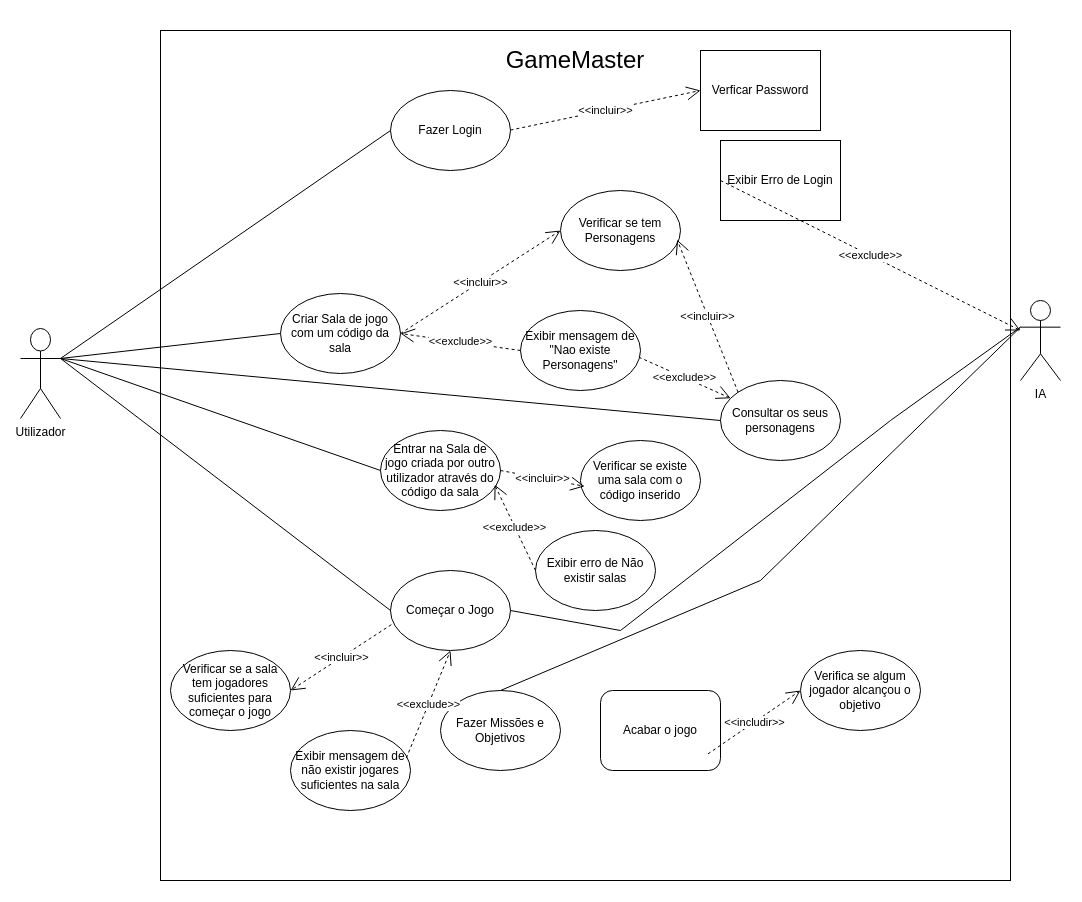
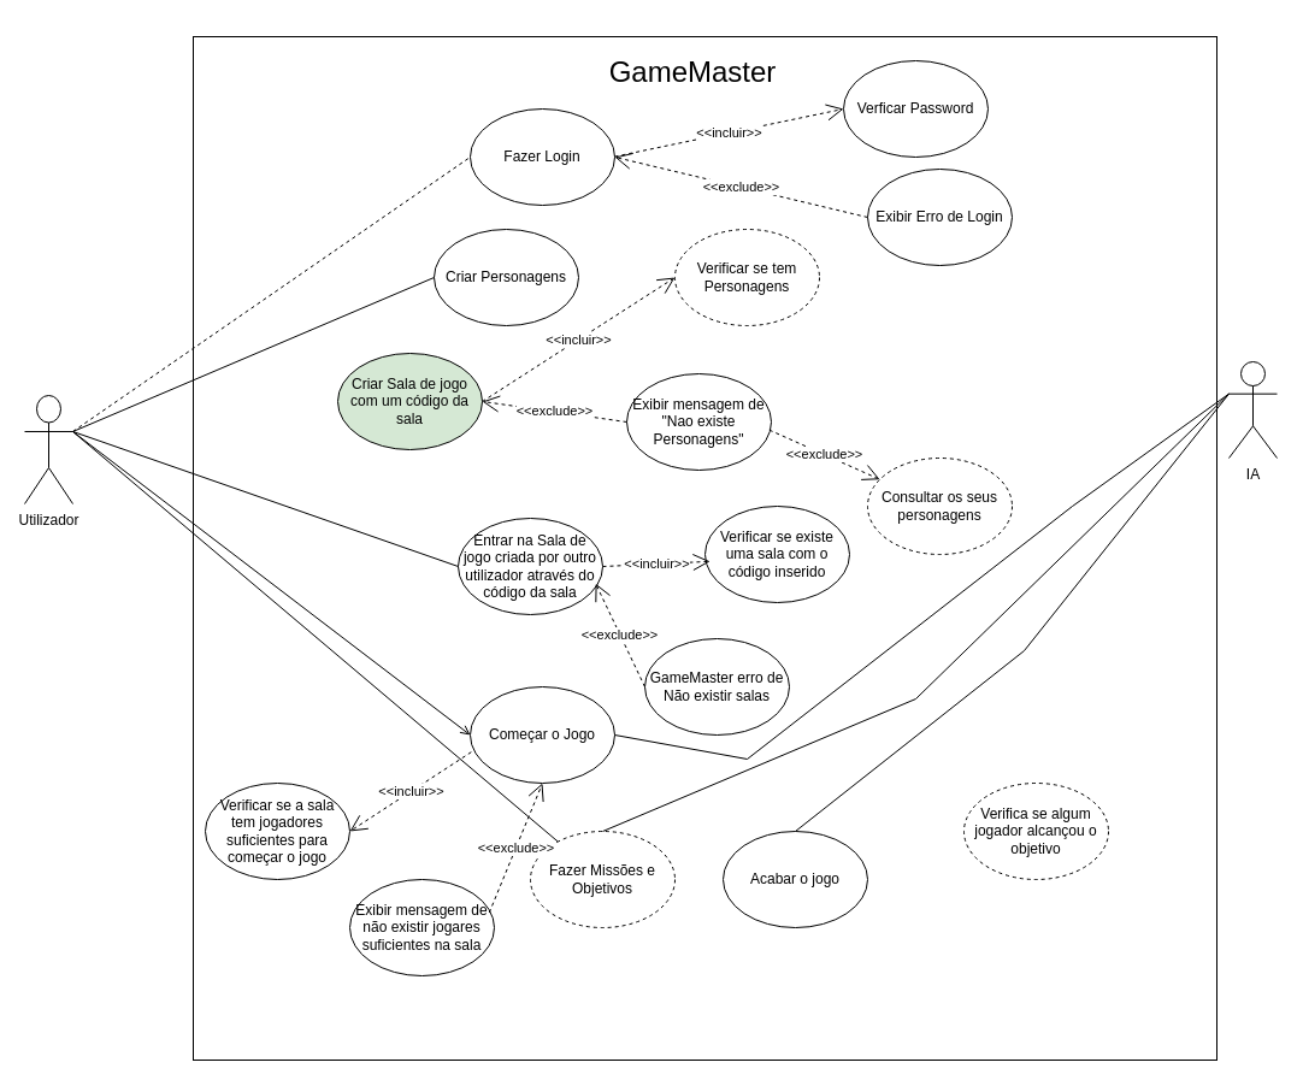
  <mxCell id="0" />
  <mxCell id="1" parent="0" />
  <mxCell id="2" value="" style="whiteSpace=wrap;html=1;aspect=fixed;verticalAlign=bottom;" vertex="1" parent="1"><mxGeometry x="160" y="30" width="850" height="850" as="geometry" /></mxCell>
  <mxCell id="3" value="Utilizador" style="shape=umlActor;verticalLabelPosition=bottom;verticalAlign=top;html=1;outlineConnect=0;" vertex="1" parent="1"><mxGeometry x="20" y="328" width="40" height="90" as="geometry" /></mxCell>
  <mxCell id="4" value="IA" style="shape=umlActor;verticalLabelPosition=bottom;verticalAlign=top;html=1;outlineConnect=0;" vertex="1" parent="1"><mxGeometry x="1020" y="300" width="40" height="80" as="geometry" /></mxCell>
  <mxCell id="5" value="Fazer Login" style="ellipse;whiteSpace=wrap;html=1;" vertex="1" parent="1"><mxGeometry x="390" y="90" width="120" height="80" as="geometry" /></mxCell>
- <mxCell id="7" value="Criar Sala de jogo com um código da sala" style="ellipse;whiteSpace=wrap;html=1;" vertex="1" parent="1"><mxGeometry x="280" y="293" width="120" height="80" as="geometry" /></mxCell>
+ <mxCell id="6" value="Criar Personagens" style="ellipse;whiteSpace=wrap;html=1;" vertex="1" parent="1"><mxGeometry x="360" y="190" width="120" height="80" as="geometry" /></mxCell>
+ <mxCell id="7" value="Criar Sala de jogo com um código da sala" style="ellipse;whiteSpace=wrap;html=1;fillColor=#d5e8d4;" vertex="1" parent="1"><mxGeometry x="280" y="293" width="120" height="80" as="geometry" /></mxCell>
  <mxCell id="8" value="Entrar na Sala de jogo criada por outro utilizador através do código da sala" style="ellipse;whiteSpace=wrap;html=1;" vertex="1" parent="1"><mxGeometry x="380" y="430" width="120" height="80" as="geometry" /></mxCell>
  <mxCell id="9" value="Começar o Jogo" style="ellipse;whiteSpace=wrap;html=1;" vertex="1" parent="1"><mxGeometry x="390" y="570" width="120" height="80" as="geometry" /></mxCell>
- <mxCell id="10" value="Acabar o jogo" style="whiteSpace=wrap;html=1;rounded=1;" vertex="1" parent="1"><mxGeometry x="600" y="690" width="120" height="80" as="geometry" /></mxCell>
- <mxCell id="11" value="" style="endArrow=none;html=1;rounded=0;entryX=0;entryY=0.5;entryDx=0;entryDy=0;exitX=1;exitY=0.333;exitDx=0;exitDy=0;exitPerimeter=0;" edge="1" parent="1" source="3" target="5"><mxGeometry width="50" height="50" relative="1" as="geometry"><mxPoint x="120" y="160" as="sourcePoint" /><mxPoint x="170" y="110" as="targetPoint" /></mxGeometry></mxCell>
- <mxCell id="13" value="" style="endArrow=none;html=1;rounded=0;entryX=0;entryY=0.5;entryDx=0;entryDy=0;exitX=1;exitY=0.333;exitDx=0;exitDy=0;exitPerimeter=0;" edge="1" parent="1" source="3" target="7"><mxGeometry width="50" height="50" relative="1" as="geometry"><mxPoint x="120" y="235" as="sourcePoint" /><mxPoint x="390" y="305" as="targetPoint" /></mxGeometry></mxCell>
- <mxCell id="14" value="Consultar os seus personagens" style="ellipse;whiteSpace=wrap;html=1;" vertex="1" parent="1"><mxGeometry x="720" y="380" width="120" height="80" as="geometry" /></mxCell>
- <mxCell id="15" value="" style="endArrow=none;html=1;rounded=0;entryX=0;entryY=0.5;entryDx=0;entryDy=0;exitX=1;exitY=0.333;exitDx=0;exitDy=0;exitPerimeter=0;" edge="1" parent="1" source="3" target="14"><mxGeometry width="50" height="50" relative="1" as="geometry"><mxPoint x="120" y="230" as="sourcePoint" /><mxPoint x="390" y="423" as="targetPoint" /></mxGeometry></mxCell>
- <mxCell id="16" value="" style="endArrow=none;html=1;rounded=0;entryX=0;entryY=0.5;entryDx=0;entryDy=0;exitX=1;exitY=0.333;exitDx=0;exitDy=0;exitPerimeter=0;" edge="1" parent="1" source="3" target="9"><mxGeometry width="50" height="50" relative="1" as="geometry"><mxPoint x="140" y="280" as="sourcePoint" /><mxPoint x="410" y="470" as="targetPoint" /></mxGeometry></mxCell>
- <mxCell id="18" value="Fazer Missões e Objetivos" style="ellipse;whiteSpace=wrap;html=1;" vertex="1" parent="1"><mxGeometry x="440" y="690" width="120" height="80" as="geometry" /></mxCell>
+ <mxCell id="10" value="Acabar o jogo" style="ellipse;whiteSpace=wrap;html=1;" vertex="1" parent="1"><mxGeometry x="600" y="690" width="120" height="80" as="geometry" /></mxCell>
+ <mxCell id="11" value="" style="endArrow=none;html=1;rounded=0;entryX=0;entryY=0.5;entryDx=0;entryDy=0;exitX=1;exitY=0.333;exitDx=0;exitDy=0;exitPerimeter=0;dashed=1;" edge="1" parent="1" source="3" target="5"><mxGeometry width="50" height="50" relative="1" as="geometry"><mxPoint x="120" y="160" as="sourcePoint" /><mxPoint x="170" y="110" as="targetPoint" /></mxGeometry></mxCell>
+ <mxCell id="12" value="" style="endArrow=none;html=1;rounded=0;entryX=0;entryY=0.5;entryDx=0;entryDy=0;exitX=1;exitY=0.333;exitDx=0;exitDy=0;exitPerimeter=0;" edge="1" parent="1" source="3" target="6"><mxGeometry width="50" height="50" relative="1" as="geometry"><mxPoint x="120" y="160" as="sourcePoint" /><mxPoint x="390" y="230" as="targetPoint" /></mxGeometry></mxCell>
+ <mxCell id="14" value="Consultar os seus personagens" style="ellipse;whiteSpace=wrap;html=1;dashed=1;" vertex="1" parent="1"><mxGeometry x="720" y="380" width="120" height="80" as="geometry" /></mxCell>
+ <mxCell id="15" value="" style="endArrow=none;html=1;rounded=0;exitX=1;exitY=0.333;exitDx=0;exitDy=0;exitPerimeter=0;" edge="1" parent="1" source="3" target="18"><mxGeometry width="50" height="50" relative="1" as="geometry"><mxPoint x="120" y="230" as="sourcePoint" /><mxPoint x="390" y="423" as="targetPoint" /></mxGeometry></mxCell>
+ <mxCell id="16" value="" style="endArrow=open;html=1;rounded=0;entryX=0;entryY=0.5;entryDx=0;entryDy=0;exitX=1;exitY=0.333;exitDx=0;exitDy=0;exitPerimeter=0;" edge="1" parent="1" source="3" target="9"><mxGeometry width="50" height="50" relative="1" as="geometry"><mxPoint x="140" y="280" as="sourcePoint" /><mxPoint x="410" y="470" as="targetPoint" /></mxGeometry></mxCell>
+ <mxCell id="17" value="" style="endArrow=none;html=1;rounded=0;exitX=0.5;exitY=0;exitDx=0;exitDy=0;entryX=0;entryY=0.333;entryDx=0;entryDy=0;entryPerimeter=0;" edge="1" parent="1" source="10" target="4"><mxGeometry width="50" height="50" relative="1" as="geometry"><mxPoint x="740" y="310" as="sourcePoint" /><mxPoint x="790" y="260" as="targetPoint" /><Array as="points"><mxPoint x="850" y="540" /></Array></mxGeometry></mxCell>
+ <mxCell id="18" value="Fazer Missões e Objetivos" style="ellipse;whiteSpace=wrap;html=1;dashed=1;" vertex="1" parent="1"><mxGeometry x="440" y="690" width="120" height="80" as="geometry" /></mxCell>
  <mxCell id="19" value="" style="endArrow=none;html=1;rounded=0;exitX=0.5;exitY=0;exitDx=0;exitDy=0;entryX=0;entryY=0.333;entryDx=0;entryDy=0;entryPerimeter=0;" edge="1" parent="1" source="18" target="4"><mxGeometry width="50" height="50" relative="1" as="geometry"><mxPoint x="570" y="680" as="sourcePoint" /><mxPoint x="610" y="210" as="targetPoint" /><Array as="points"><mxPoint x="760" y="580" /></Array></mxGeometry></mxCell>
- <mxCell id="20" value="Verficar Password" style="whiteSpace=wrap;html=1;rounded=0;" vertex="1" parent="1"><mxGeometry x="700" y="50" width="120" height="80" as="geometry" /></mxCell>
- <mxCell id="21" value="Exibir Erro de Login" style="whiteSpace=wrap;html=1;rounded=0;" vertex="1" parent="1"><mxGeometry x="720" y="140" width="120" height="80" as="geometry" /></mxCell>
- <mxCell id="22" value="Verificar se tem Personagens" style="ellipse;whiteSpace=wrap;html=1;" vertex="1" parent="1"><mxGeometry x="560" y="190" width="120" height="80" as="geometry" /></mxCell>
+ <mxCell id="20" value="Verficar Password" style="ellipse;whiteSpace=wrap;html=1;" vertex="1" parent="1"><mxGeometry x="700" y="50" width="120" height="80" as="geometry" /></mxCell>
+ <mxCell id="21" value="Exibir Erro de Login" style="ellipse;whiteSpace=wrap;html=1;" vertex="1" parent="1"><mxGeometry x="720" y="140" width="120" height="80" as="geometry" /></mxCell>
+ <mxCell id="22" value="Verificar se tem Personagens" style="ellipse;whiteSpace=wrap;html=1;dashed=1;" vertex="1" parent="1"><mxGeometry x="560" y="190" width="120" height="80" as="geometry" /></mxCell>
  <mxCell id="23" value="Exibir mensagem de &quot;Nao existe Personagens&quot;" style="ellipse;whiteSpace=wrap;html=1;" vertex="1" parent="1"><mxGeometry x="520" y="310" width="120" height="80" as="geometry" /></mxCell>
- <mxCell id="24" value="Verificar se existe uma sala com o código inserido" style="ellipse;whiteSpace=wrap;html=1;" vertex="1" parent="1"><mxGeometry x="580" y="440" width="120" height="80" as="geometry" /></mxCell>
- <mxCell id="25" value="Exibir erro de Não existir salas" style="ellipse;whiteSpace=wrap;html=1;" vertex="1" parent="1"><mxGeometry x="535" y="530" width="120" height="80" as="geometry" /></mxCell>
+ <mxCell id="24" value="Verificar se existe uma sala com o código inserido" style="ellipse;whiteSpace=wrap;html=1;" vertex="1" parent="1"><mxGeometry x="585" y="420" width="120" height="80" as="geometry" /></mxCell>
+ <mxCell id="25" value="GameMaster erro de Não existir salas" style="ellipse;whiteSpace=wrap;html=1;" vertex="1" parent="1"><mxGeometry x="535" y="530" width="120" height="80" as="geometry" /></mxCell>
  <mxCell id="26" value="Verificar se a sala tem jogadores suficientes para começar o jogo" style="ellipse;whiteSpace=wrap;html=1;" vertex="1" parent="1"><mxGeometry x="170" y="650" width="120" height="80" as="geometry" /></mxCell>
  <mxCell id="27" value="Exibir mensagem de não existir jogares suficientes na sala" style="ellipse;whiteSpace=wrap;html=1;" vertex="1" parent="1"><mxGeometry x="290" y="730" width="120" height="80" as="geometry" /></mxCell>
  <mxCell id="28" value="&amp;lt;&amp;lt;incluir&amp;gt;&amp;gt;" style="endArrow=open;endSize=12;dashed=1;html=1;rounded=0;entryX=0;entryY=0.5;entryDx=0;entryDy=0;" edge="1" parent="1" target="20"><mxGeometry x="-0.005" width="160" relative="1" as="geometry"><mxPoint x="510" y="129.58" as="sourcePoint" /><mxPoint x="630" y="130" as="targetPoint" /><mxPoint as="offset" /></mxGeometry></mxCell>
- <mxCell id="29" value="&amp;lt;&amp;lt;exclude&amp;gt;&amp;gt;" style="endArrow=open;endSize=12;dashed=1;html=1;rounded=0;exitX=0;exitY=0.5;exitDx=0;exitDy=0;" edge="1" parent="1" source="21" target="4"><mxGeometry width="160" relative="1" as="geometry"><mxPoint x="500" y="380" as="sourcePoint" /><mxPoint x="660" y="380" as="targetPoint" /></mxGeometry></mxCell>
+ <mxCell id="29" value="&amp;lt;&amp;lt;exclude&amp;gt;&amp;gt;" style="endArrow=open;endSize=12;dashed=1;html=1;rounded=0;entryX=1;entryY=0.5;entryDx=0;entryDy=0;exitX=0;exitY=0.5;exitDx=0;exitDy=0;" edge="1" parent="1" source="21" target="5"><mxGeometry width="160" relative="1" as="geometry"><mxPoint x="500" y="380" as="sourcePoint" /><mxPoint x="660" y="380" as="targetPoint" /></mxGeometry></mxCell>
  <mxCell id="30" value="&amp;lt;&amp;lt;incluir&amp;gt;&amp;gt;" style="endArrow=open;endSize=12;dashed=1;html=1;rounded=0;entryX=0;entryY=0.5;entryDx=0;entryDy=0;exitX=1;exitY=0.5;exitDx=0;exitDy=0;" edge="1" parent="1" source="7" target="22"><mxGeometry width="160" relative="1" as="geometry"><mxPoint x="400" y="430" as="sourcePoint" /><mxPoint x="560" y="430" as="targetPoint" /></mxGeometry></mxCell>
  <mxCell id="31" value="&amp;lt;&amp;lt;exclude&amp;gt;&amp;gt;" style="endArrow=open;endSize=12;dashed=1;html=1;rounded=0;entryX=1;entryY=0.5;entryDx=0;entryDy=0;exitX=0;exitY=0.5;exitDx=0;exitDy=0;" edge="1" parent="1" source="23" target="7"><mxGeometry width="160" relative="1" as="geometry"><mxPoint x="440" y="320" as="sourcePoint" /><mxPoint x="600" y="320" as="targetPoint" /></mxGeometry></mxCell>
  <mxCell id="32" value="&amp;lt;&amp;lt;incluir&amp;gt;&amp;gt;" style="endArrow=open;endSize=12;dashed=1;html=1;rounded=0;entryX=0.035;entryY=0.573;entryDx=0;entryDy=0;entryPerimeter=0;exitX=1;exitY=0.5;exitDx=0;exitDy=0;" edge="1" parent="1" source="8" target="24"><mxGeometry width="160" relative="1" as="geometry"><mxPoint x="500" y="470" as="sourcePoint" /><mxPoint x="660" y="470" as="targetPoint" /></mxGeometry></mxCell>
  <mxCell id="33" value="&amp;lt;&amp;lt;exclude&amp;gt;&amp;gt;" style="endArrow=open;endSize=12;dashed=1;html=1;rounded=0;entryX=0.951;entryY=0.677;entryDx=0;entryDy=0;entryPerimeter=0;exitX=0;exitY=0.5;exitDx=0;exitDy=0;" edge="1" parent="1" source="25" target="8"><mxGeometry width="160" relative="1" as="geometry"><mxPoint x="500" y="490" as="sourcePoint" /><mxPoint x="660" y="490" as="targetPoint" /></mxGeometry></mxCell>
  <mxCell id="34" value="&amp;lt;&amp;lt;incluir&amp;gt;&amp;gt;" style="endArrow=open;endSize=12;dashed=1;html=1;rounded=0;entryX=1;entryY=0.5;entryDx=0;entryDy=0;exitX=0.007;exitY=0.677;exitDx=0;exitDy=0;exitPerimeter=0;" edge="1" parent="1" source="9" target="26"><mxGeometry width="160" relative="1" as="geometry"><mxPoint x="500" y="490" as="sourcePoint" /><mxPoint x="660" y="490" as="targetPoint" /></mxGeometry></mxCell>
  <mxCell id="35" value="&amp;lt;&amp;lt;exclude&amp;gt;&amp;gt;" style="endArrow=open;endSize=12;dashed=1;html=1;rounded=0;exitX=0.965;exitY=0.344;exitDx=0;exitDy=0;exitPerimeter=0;entryX=0.5;entryY=1;entryDx=0;entryDy=0;" edge="1" parent="1" source="27" target="9"><mxGeometry width="160" relative="1" as="geometry"><mxPoint x="500" y="490" as="sourcePoint" /><mxPoint x="660" y="490" as="targetPoint" /></mxGeometry></mxCell>
- <mxCell id="36" value="Verifica se algum jogador alcançou o objetivo" style="ellipse;whiteSpace=wrap;html=1;" vertex="1" parent="1"><mxGeometry x="800" y="650" width="120" height="80" as="geometry" /></mxCell>
- <mxCell id="37" value="&amp;lt;&amp;lt;includir&amp;gt;&amp;gt;" style="endArrow=open;endSize=12;dashed=1;html=1;rounded=0;exitX=0.896;exitY=0.792;exitDx=0;exitDy=0;exitPerimeter=0;entryX=0;entryY=0.5;entryDx=0;entryDy=0;" edge="1" parent="1" source="10" target="36"><mxGeometry width="160" relative="1" as="geometry"><mxPoint x="680" y="600" as="sourcePoint" /><mxPoint x="840" y="600" as="targetPoint" /></mxGeometry></mxCell>
+ <mxCell id="36" value="Verifica se algum jogador alcançou o objetivo" style="ellipse;whiteSpace=wrap;html=1;dashed=1;" vertex="1" parent="1"><mxGeometry x="800" y="650" width="120" height="80" as="geometry" /></mxCell>
  <mxCell id="38" value="" style="endArrow=none;html=1;rounded=0;exitX=1;exitY=0.333;exitDx=0;exitDy=0;exitPerimeter=0;entryX=0;entryY=0.5;entryDx=0;entryDy=0;" edge="1" parent="1" source="3" target="8"><mxGeometry width="50" height="50" relative="1" as="geometry"><mxPoint x="380" y="470" as="sourcePoint" /><mxPoint x="430" y="420" as="targetPoint" /></mxGeometry></mxCell>
- <mxCell id="39" value="&amp;lt;&amp;lt;incluir&amp;gt;&amp;gt;" style="endArrow=open;endSize=12;dashed=1;html=1;rounded=0;exitX=0;exitY=0;exitDx=0;exitDy=0;entryX=0.972;entryY=0.615;entryDx=0;entryDy=0;entryPerimeter=0;" edge="1" parent="1" source="14" target="22"><mxGeometry width="160" relative="1" as="geometry"><mxPoint x="400" y="340" as="sourcePoint" /><mxPoint x="560" y="340" as="targetPoint" /></mxGeometry></mxCell>
  <mxCell id="40" value="&amp;lt;&amp;lt;exclude&amp;gt;&amp;gt;" style="endArrow=open;endSize=12;dashed=1;html=1;rounded=0;exitX=0.986;exitY=0.583;exitDx=0;exitDy=0;exitPerimeter=0;" edge="1" parent="1" source="23" target="14"><mxGeometry width="160" relative="1" as="geometry"><mxPoint x="400" y="340" as="sourcePoint" /><mxPoint x="560" y="340" as="targetPoint" /></mxGeometry></mxCell>
  <mxCell id="41" value="&lt;font style=&quot;font-size: 24px;&quot;&gt;GameMaster&lt;/font&gt;" style="text;html=1;align=center;verticalAlign=middle;whiteSpace=wrap;rounded=0;" vertex="1" parent="1"><mxGeometry x="520" y="20" width="110" height="80" as="geometry" /></mxCell>
  <mxCell id="42" value="" style="endArrow=none;html=1;rounded=0;exitX=1;exitY=0.5;exitDx=0;exitDy=0;entryX=0;entryY=0.333;entryDx=0;entryDy=0;entryPerimeter=0;" edge="1" parent="1" source="9" target="4"><mxGeometry width="50" height="50" relative="1" as="geometry"><mxPoint x="720" y="470" as="sourcePoint" /><mxPoint x="770" y="420" as="targetPoint" /><Array as="points"><mxPoint x="620" y="630" /><mxPoint x="890" y="420" /></Array></mxGeometry></mxCell>
